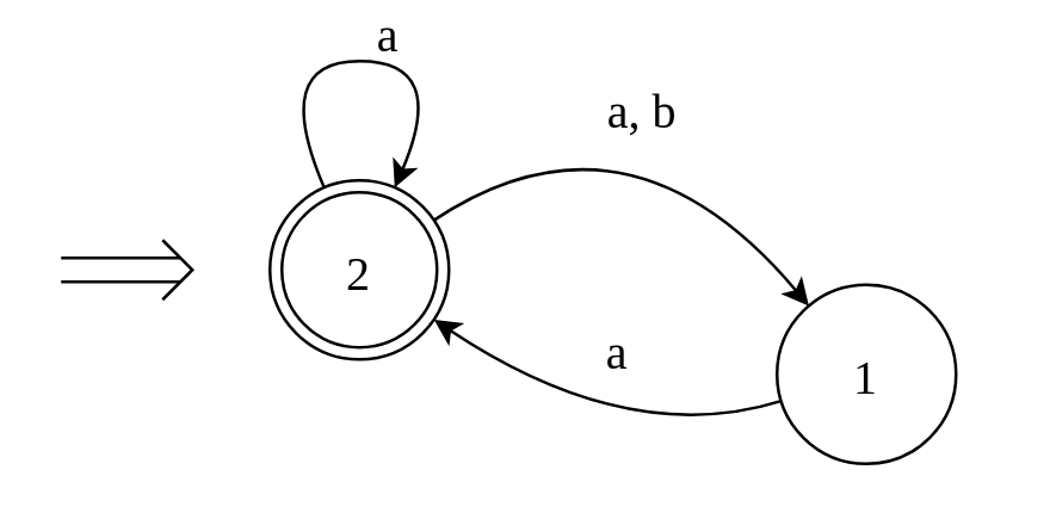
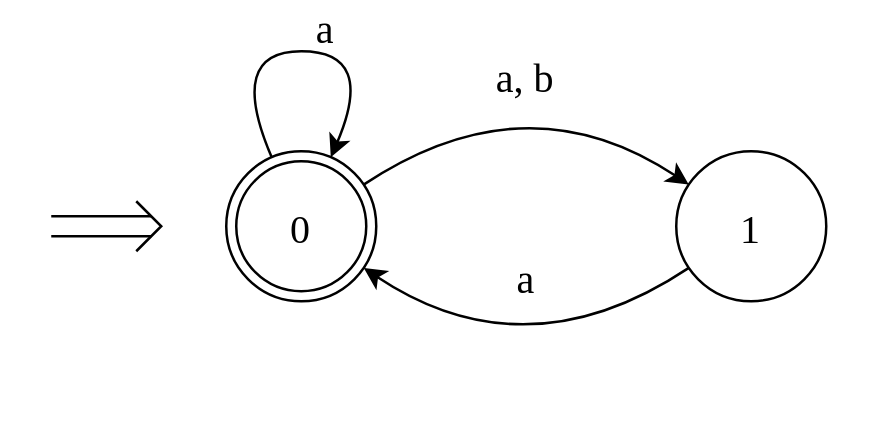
  <mxCell id="0" />
  <mxCell id="1" parent="0" />
  <mxCell id="2" value="a" style="edgeStyle=none;curved=1;orthogonalLoop=1;jettySize=auto;strokeWidth=1;fontFamily=Times New Roman;fontSize=16;labelBackgroundColor=none;" parent="1" source="9" target="5" edge="1"><mxGeometry x="-0.284" y="-33" relative="1" as="geometry"><Array as="points"><mxPoint x="210" y="150" /></Array><mxPoint as="offset" /></mxGeometry></mxCell>
  <mxCell id="3" value="a, b" style="edgeStyle=none;curved=1;orthogonalLoop=1;jettySize=auto;strokeWidth=1;fontFamily=Times New Roman;fontSize=16;labelBackgroundColor=none;" parent="1" source="5" target="9" edge="1"><mxGeometry relative="1" as="geometry"><Array as="points"><mxPoint x="210" y="30" /></Array></mxGeometry></mxCell>
  <mxCell id="4" value="a" style="edgeStyle=none;curved=1;orthogonalLoop=1;jettySize=auto;strokeWidth=1;fontFamily=Times New Roman;fontSize=16;labelBackgroundColor=none;" parent="1" source="5" target="5" edge="1"><mxGeometry x="0.131" y="10" relative="1" as="geometry"><mxPoint x="120" y="-40" as="targetPoint" /><Array as="points"><mxPoint x="150" y="20" /></Array><mxPoint as="offset" /></mxGeometry></mxCell>
- <mxCell id="5" value="2" style="ellipse;shape=doubleEllipse;dashed=0;whitespace=wrap;aspect=fixed;fontFamily=Times New Roman;fontSize=16;labelBackgroundColor=none;" parent="1" vertex="1"><mxGeometry x="90" y="60" width="60" height="60" as="geometry" /></mxCell>
+ <mxCell id="5" value="0" style="ellipse;shape=doubleEllipse;dashed=0;whitespace=wrap;aspect=fixed;fontFamily=Times New Roman;fontSize=16;labelBackgroundColor=none;" parent="1" vertex="1"><mxGeometry x="90" y="60" width="60" height="60" as="geometry" /></mxCell>
  <mxCell id="6" value="" style="group;fontFamily=Times New Roman;fontSize=16;labelBackgroundColor=none;" parent="1" vertex="1" connectable="0"><mxGeometry x="20" y="90" width="44" as="geometry" /></mxCell>
  <mxCell id="7" value="" style="endArrow=classic;rounded=0;shape=link;endSize=6;width=8.065;fontFamily=Times New Roman;fontSize=16;labelBackgroundColor=none;" parent="6" edge="1"><mxGeometry width="50" height="50" relative="1" as="geometry"><mxPoint as="sourcePoint" /><mxPoint x="40" as="targetPoint" /></mxGeometry></mxCell>
  <mxCell id="8" value="" style="endArrow=none;rounded=0;strokeWidth=1;fontFamily=Times New Roman;fontSize=16;labelBackgroundColor=none;" parent="6" edge="1"><mxGeometry width="50" height="50" relative="1" as="geometry"><mxPoint x="34" y="10" as="sourcePoint" /><mxPoint x="34" y="-10" as="targetPoint" /><Array as="points"><mxPoint x="44" /></Array></mxGeometry></mxCell>
- <mxCell id="9" value="1" style="shape=ellipse;dashed=0;whitespace=wrap;aspect=fixed;perimeter=ellipsePerimeter;fontFamily=Times New Roman;fontSize=16;labelBackgroundColor=none;" parent="1" vertex="1"><mxGeometry x="260" y="95" width="60" height="60" as="geometry" /></mxCell>
+ <mxCell id="9" value="1" style="shape=ellipse;dashed=0;whitespace=wrap;aspect=fixed;perimeter=ellipsePerimeter;fontFamily=Times New Roman;fontSize=16;labelBackgroundColor=none;" parent="1" vertex="1"><mxGeometry x="270" y="60" width="60" height="60" as="geometry" /></mxCell>
